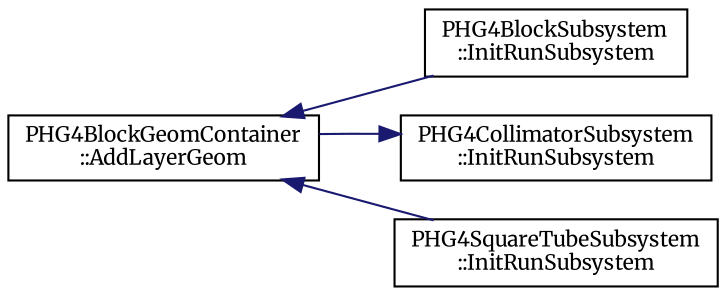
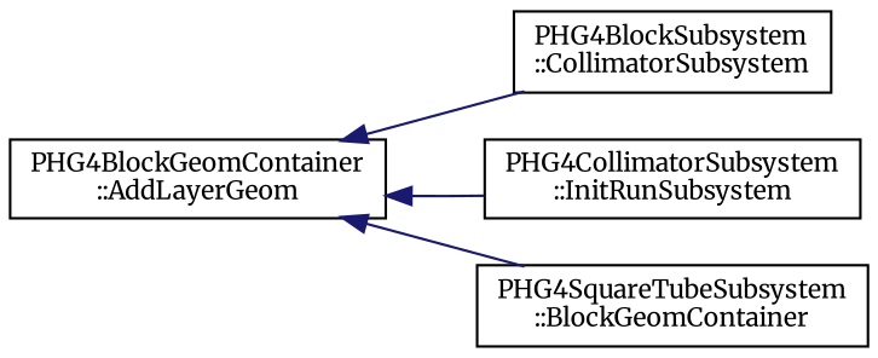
  digraph {
    fontname=Merriweather
    rankdir=LR
    node [color=black fontname=Merriweather fontsize=10 shape=record]
    edge [color=midnightblue dir=back fontname=Merriweather fontsize=10 labelfontname=FreeSans labelfontsize=10 style=solid]
    n1 [height=0.2 label="PHG4BlockGeomContainer\l::AddLayerGeom" width=0.4]
-   n2 [height=0.2 label="PHG4BlockSubsystem\l::InitRunSubsystem" width=0.4]
+   n2 [height=0.2 label="PHG4BlockSubsystem\l::CollimatorSubsystem" width=0.4]
    n3 [height=0.2 label="PHG4CollimatorSubsystem\l::InitRunSubsystem" width=0.4]
-   n4 [height=0.2 label="PHG4SquareTubeSubsystem\l::InitRunSubsystem" width=0.4]
+   n4 [height=0.2 label="PHG4SquareTubeSubsystem\l::BlockGeomContainer" width=0.4]
    n1 -> n2
-   n3 -> n1
+   n1 -> n3
    n1 -> n4
  }
